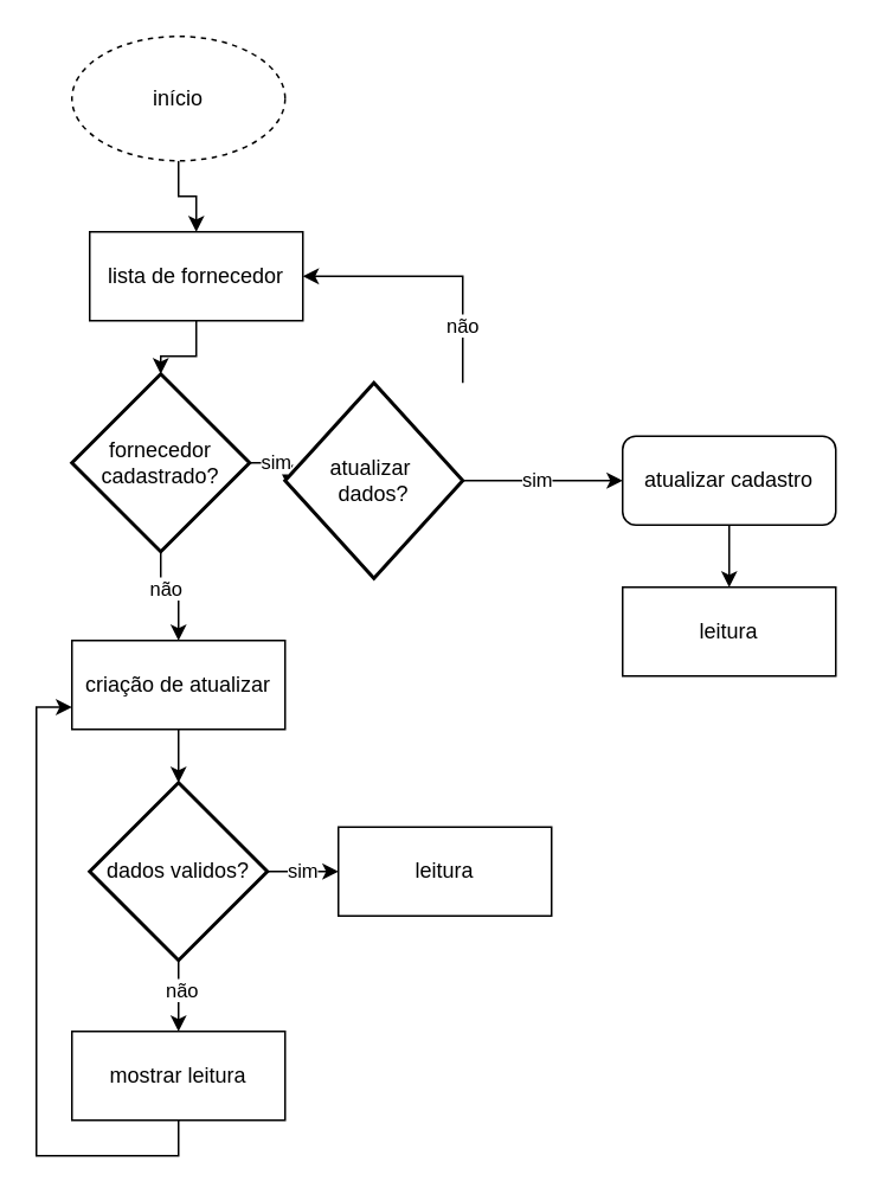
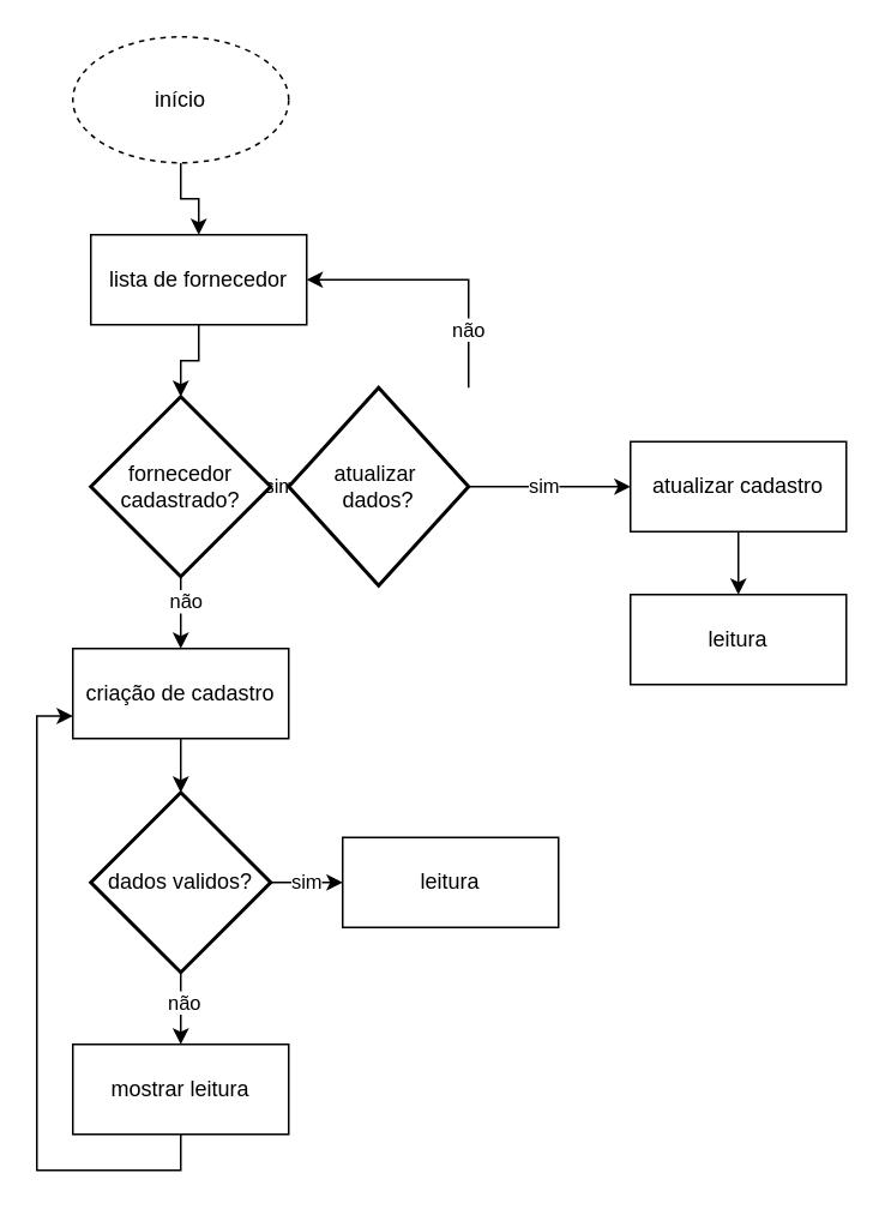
  <mxCell id="0" />
  <mxCell id="1" parent="0" />
  <mxCell id="2" value="" style="edgeStyle=orthogonalEdgeStyle;rounded=0;orthogonalLoop=1;jettySize=auto;html=1;" parent="1" source="3" target="5" edge="1"><mxGeometry relative="1" as="geometry" /></mxCell>
  <mxCell id="3" value="início" style="ellipse;whiteSpace=wrap;html=1;dashed=1;" parent="1" vertex="1"><mxGeometry x="40" y="20" width="120" height="70" as="geometry" /></mxCell>
  <mxCell id="4" value="" style="edgeStyle=orthogonalEdgeStyle;rounded=0;orthogonalLoop=1;jettySize=auto;html=1;" parent="1" source="5" target="9" edge="1"><mxGeometry relative="1" as="geometry" /></mxCell>
  <mxCell id="5" value="lista de fornecedor" style="rounded=0;whiteSpace=wrap;html=1;" parent="1" vertex="1"><mxGeometry x="50" y="130" width="120" height="50" as="geometry" /></mxCell>
  <mxCell id="6" value="" style="edgeStyle=orthogonalEdgeStyle;rounded=0;orthogonalLoop=1;jettySize=auto;html=1;" parent="1" source="9" target="11" edge="1"><mxGeometry relative="1" as="geometry" /></mxCell>
  <mxCell id="7" value="não" style="edgeLabel;html=1;align=center;verticalAlign=middle;resizable=0;points=[];" parent="6" vertex="1" connectable="0"><mxGeometry x="-0.35" y="2" relative="1" as="geometry"><mxPoint as="offset" /></mxGeometry></mxCell>
  <mxCell id="8" value="sim" style="edgeStyle=orthogonalEdgeStyle;rounded=0;orthogonalLoop=1;jettySize=auto;html=1;" edge="1" parent="1" source="9" target="23"><mxGeometry relative="1" as="geometry" /></mxCell>
- <mxCell id="9" value="fornecedor cadastrado?" style="strokeWidth=2;html=1;shape=mxgraph.flowchart.decision;whiteSpace=wrap;" parent="1" vertex="1"><mxGeometry x="40" y="210" width="100" height="100" as="geometry" /></mxCell>
+ <mxCell id="9" value="fornecedor cadastrado?" style="strokeWidth=2;html=1;shape=mxgraph.flowchart.decision;whiteSpace=wrap;" parent="1" vertex="1"><mxGeometry x="50" y="220" width="100" height="100" as="geometry" /></mxCell>
  <mxCell id="10" value="" style="edgeStyle=orthogonalEdgeStyle;rounded=0;orthogonalLoop=1;jettySize=auto;html=1;" parent="1" source="11" target="15" edge="1"><mxGeometry relative="1" as="geometry" /></mxCell>
- <mxCell id="11" value="criação de atualizar" style="rounded=0;whiteSpace=wrap;html=1;" parent="1" vertex="1"><mxGeometry x="40" y="360" width="120" height="50" as="geometry" /></mxCell>
+ <mxCell id="11" value="criação de cadastro" style="rounded=0;whiteSpace=wrap;html=1;" parent="1" vertex="1"><mxGeometry x="40" y="360" width="120" height="50" as="geometry" /></mxCell>
  <mxCell id="12" value="" style="edgeStyle=orthogonalEdgeStyle;rounded=0;orthogonalLoop=1;jettySize=auto;html=1;" parent="1" source="15" target="17" edge="1"><mxGeometry relative="1" as="geometry" /></mxCell>
  <mxCell id="13" value="não" style="edgeLabel;html=1;align=center;verticalAlign=middle;resizable=0;points=[];" parent="12" vertex="1" connectable="0"><mxGeometry x="-0.2" y="1" relative="1" as="geometry"><mxPoint as="offset" /></mxGeometry></mxCell>
  <mxCell id="14" value="sim" style="edgeStyle=orthogonalEdgeStyle;rounded=0;orthogonalLoop=1;jettySize=auto;html=1;" edge="1" parent="1" source="15" target="18"><mxGeometry relative="1" as="geometry" /></mxCell>
  <mxCell id="15" value="dados validos?" style="strokeWidth=2;html=1;shape=mxgraph.flowchart.decision;whiteSpace=wrap;" parent="1" vertex="1"><mxGeometry x="50" y="440" width="100" height="100" as="geometry" /></mxCell>
  <mxCell id="16" style="edgeStyle=orthogonalEdgeStyle;rounded=0;orthogonalLoop=1;jettySize=auto;html=1;entryX=0;entryY=0.75;entryDx=0;entryDy=0;" parent="1" source="17" target="11" edge="1"><mxGeometry relative="1" as="geometry"><Array as="points"><mxPoint x="100" y="650" /><mxPoint x="20" y="650" /><mxPoint x="20" y="398" /></Array></mxGeometry></mxCell>
  <mxCell id="17" value="mostrar leitura" style="rounded=0;whiteSpace=wrap;html=1;" parent="1" vertex="1"><mxGeometry x="40" y="580" width="120" height="50" as="geometry" /></mxCell>
  <mxCell id="18" value="leitura" style="rounded=0;whiteSpace=wrap;html=1;" vertex="1" parent="1"><mxGeometry x="190" y="465" width="120" height="50" as="geometry" /></mxCell>
  <mxCell id="19" value="" style="edgeStyle=orthogonalEdgeStyle;rounded=0;orthogonalLoop=1;jettySize=auto;html=1;" edge="1" parent="1" source="23" target="25"><mxGeometry relative="1" as="geometry" /></mxCell>
  <mxCell id="20" value="sim" style="edgeLabel;html=1;align=center;verticalAlign=middle;resizable=0;points=[];" vertex="1" connectable="0" parent="19"><mxGeometry x="-0.1" y="1" relative="1" as="geometry"><mxPoint as="offset" /></mxGeometry></mxCell>
  <mxCell id="21" style="edgeStyle=orthogonalEdgeStyle;rounded=0;orthogonalLoop=1;jettySize=auto;html=1;entryX=1;entryY=0.5;entryDx=0;entryDy=0;" edge="1" parent="1" source="23" target="5"><mxGeometry relative="1" as="geometry"><Array as="points"><mxPoint x="260" y="155" /></Array></mxGeometry></mxCell>
  <mxCell id="22" value="não" style="edgeLabel;html=1;align=center;verticalAlign=middle;resizable=0;points=[];" vertex="1" connectable="0" parent="21"><mxGeometry x="-0.562" y="1" relative="1" as="geometry"><mxPoint as="offset" /></mxGeometry></mxCell>
  <mxCell id="23" value="atualizar&amp;nbsp;&lt;div&gt;dados?&lt;/div&gt;" style="strokeWidth=2;html=1;shape=mxgraph.flowchart.decision;whiteSpace=wrap;" vertex="1" parent="1"><mxGeometry x="160" y="215" width="100" height="110" as="geometry" /></mxCell>
  <mxCell id="24" value="" style="edgeStyle=orthogonalEdgeStyle;rounded=0;orthogonalLoop=1;jettySize=auto;html=1;" edge="1" parent="1" source="25" target="26"><mxGeometry relative="1" as="geometry" /></mxCell>
- <mxCell id="25" value="atualizar cadastro" style="whiteSpace=wrap;html=1;rounded=1;" vertex="1" parent="1"><mxGeometry x="350" y="245" width="120" height="50" as="geometry" /></mxCell>
+ <mxCell id="25" value="atualizar cadastro" style="rounded=0;whiteSpace=wrap;html=1;" vertex="1" parent="1"><mxGeometry x="350" y="245" width="120" height="50" as="geometry" /></mxCell>
  <mxCell id="26" value="leitura" style="rounded=0;whiteSpace=wrap;html=1;" vertex="1" parent="1"><mxGeometry x="350" y="330" width="120" height="50" as="geometry" /></mxCell>
